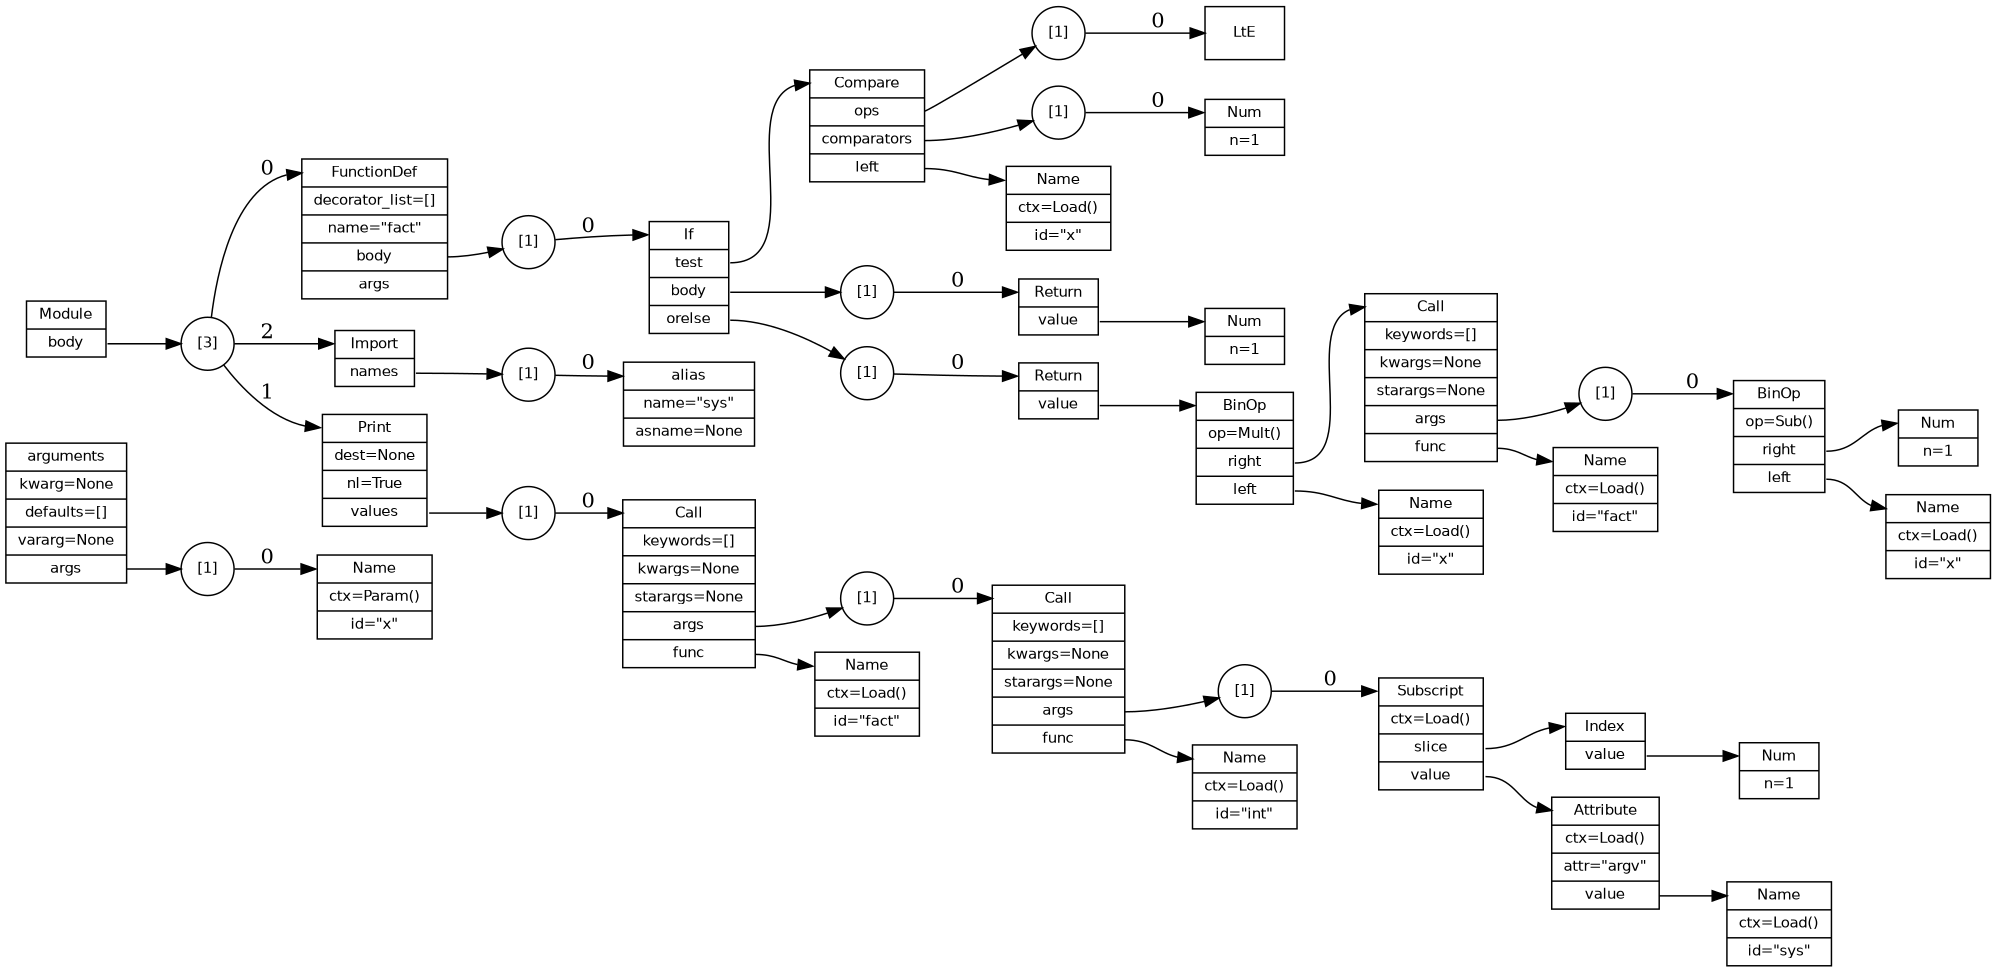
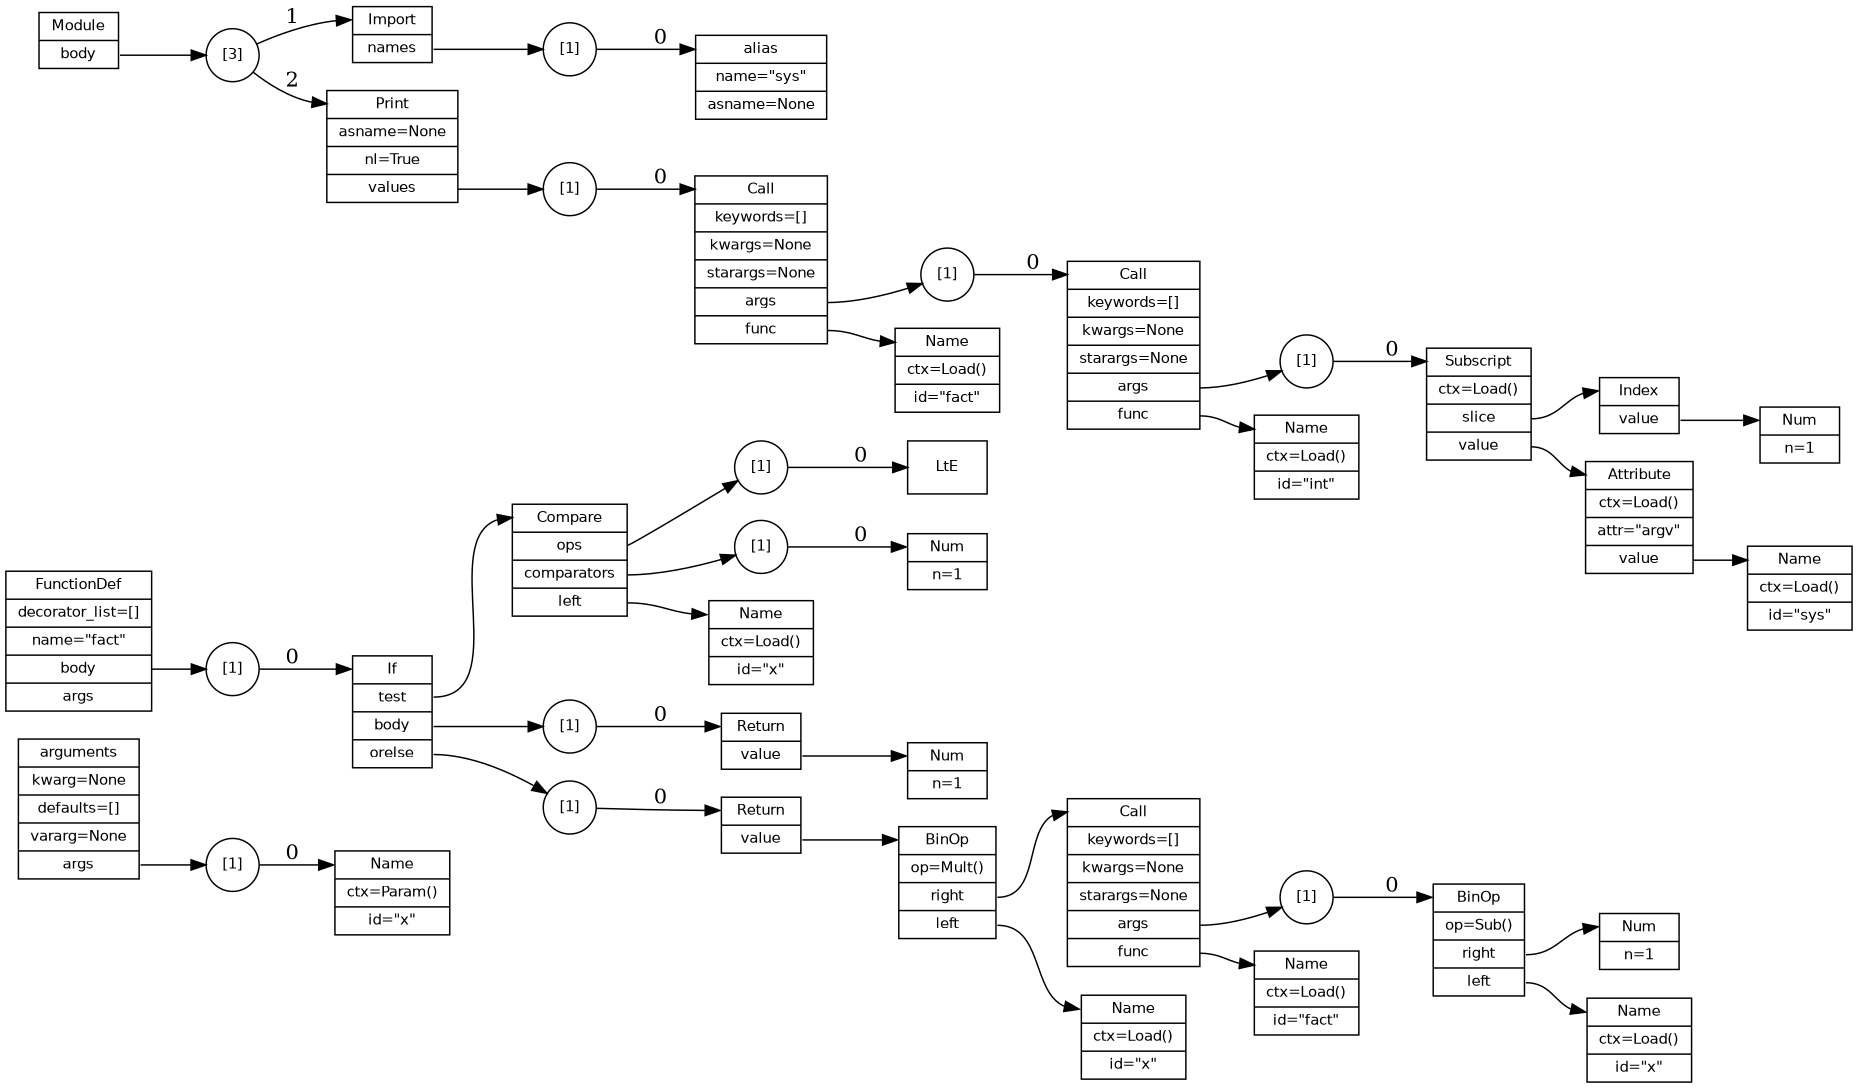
  digraph {
    rankdir=LR
    node [fontname=Helvetica fontsize=10 shape=record]
    edge [headport=cn]
    n1 [label="<cn>Name|<ctx>ctx=Param()|<id>id=\"x\""]
    n2 [label="[1]" shape=circle]
    n3 [label="<cn>arguments|<kwarg>kwarg=None|<defaults>defaults=[]|<vararg>vararg=None|<args>args"]
    n4 [label="<cn>Name|<ctx>ctx=Load()|<id>id=\"x\""]
    n5 [label="<cn>LtE"]
    n6 [label="[1]" shape=circle]
    n7 [label="<cn>Num|<n>n=1"]
    n8 [label="[1]" shape=circle]
    n9 [label="<cn>Compare|<ops>ops|<comparators>comparators|<left>left"]
    n10 [label="<cn>Num|<n>n=1"]
    n11 [label="<cn>Return|<value>value"]
    n12 [label="[1]" shape=circle]
    n13 [label="<cn>Name|<ctx>ctx=Load()|<id>id=\"x\""]
    n14 [label="<cn>Name|<ctx>ctx=Load()|<id>id=\"fact\""]
    n15 [label="<cn>Name|<ctx>ctx=Load()|<id>id=\"x\""]
    n16 [label="<cn>Num|<n>n=1"]
    n17 [label="<cn>BinOp|<op>op=Sub()|<right>right|<left>left"]
    n18 [label="[1]" shape=circle]
    n19 [label="<cn>Call|<keywords>keywords=[]|<kwargs>kwargs=None|<starargs>starargs=None|<args>args|<func>func"]
    n20 [label="<cn>BinOp|<op>op=Mult()|<right>right|<left>left"]
    n21 [label="<cn>Return|<value>value"]
    n22 [label="[1]" shape=circle]
    n23 [label="<cn>If|<test>test|<body>body|<orelse>orelse"]
    n24 [label="[1]" shape=circle]
    n25 [label="<cn>FunctionDef|<decorator_list>decorator_list=[]|<name>name=\"fact\"|<body>body|<args>args"]
    n26 [label="<cn>alias|<name>name=\"sys\"|<asname>asname=None"]
    n27 [label="[1]" shape=circle]
    n28 [label="<cn>Import|<names>names"]
    n29 [label="<cn>Name|<ctx>ctx=Load()|<id>id=\"fact\""]
    n30 [label="<cn>Name|<ctx>ctx=Load()|<id>id=\"int\""]
    n31 [label="<cn>Name|<ctx>ctx=Load()|<id>id=\"sys\""]
    n32 [label="<cn>Attribute|<ctx>ctx=Load()|<attr>attr=\"argv\"|<value>value"]
    n33 [label="<cn>Num|<n>n=1"]
    n34 [label="<cn>Index|<value>value"]
    n35 [label="<cn>Subscript|<ctx>ctx=Load()|<slice>slice|<value>value"]
    n36 [label="[1]" shape=circle]
    n37 [label="<cn>Call|<keywords>keywords=[]|<kwargs>kwargs=None|<starargs>starargs=None|<args>args|<func>func"]
    n38 [label="[1]" shape=circle]
    n39 [label="<cn>Call|<keywords>keywords=[]|<kwargs>kwargs=None|<starargs>starargs=None|<args>args|<func>func"]
    n40 [label="[1]" shape=circle]
-   n41 [label="<cn>Print|<dest>dest=None|<nl>nl=True|<values>values"]
+   n41 [label="<cn>Print|<dest>asname=None|<nl>nl=True|<values>values"]
    n42 [label="[3]" shape=circle]
    n43 [label="<cn>Module|<body>body"]
    n2 -> n1 [label=0]
    n3 -> n2 [tailport=args]
    n6 -> n5 [label=0]
    n8 -> n7 [label=0]
    n9 -> n4 [tailport=left]
    n9 -> n6 [tailport=ops]
    n9 -> n8 [tailport=comparators]
    n11 -> n10 [tailport=value]
    n12 -> n11 [label=0]
    n17 -> n15 [tailport=left]
    n17 -> n16 [tailport=right]
    n18 -> n17 [label=0]
    n19 -> n14 [tailport=func]
    n19 -> n18 [tailport=args]
    n20 -> n13 [tailport=left]
    n20 -> n19 [tailport=right]
    n21 -> n20 [tailport=value]
    n22 -> n21 [label=0]
    n23 -> n9 [tailport=test]
    n23 -> n12 [tailport=body]
    n23 -> n22 [tailport=orelse]
    n24 -> n23 [label=0]
    n25 -> n24 [tailport=body]
    n27 -> n26 [label=0]
    n28 -> n27 [tailport=names]
    n32 -> n31 [tailport=value]
    n34 -> n33 [tailport=value]
    n35 -> n32 [tailport=value]
    n35 -> n34 [tailport=slice]
    n36 -> n35 [label=0]
    n37 -> n30 [tailport=func]
    n37 -> n36 [tailport=args]
    n38 -> n37 [label=0]
    n39 -> n29 [tailport=func]
    n39 -> n38 [tailport=args]
    n40 -> n39 [label=0]
    n41 -> n40 [tailport=values]
-   n42 -> n25 [label=0]
-   n42 -> n28 [label=2]
-   n42 -> n41 [label=1]
+   n42 -> n28 [label=1]
+   n42 -> n41 [label=2]
    n43 -> n42 [tailport=body]
  }
